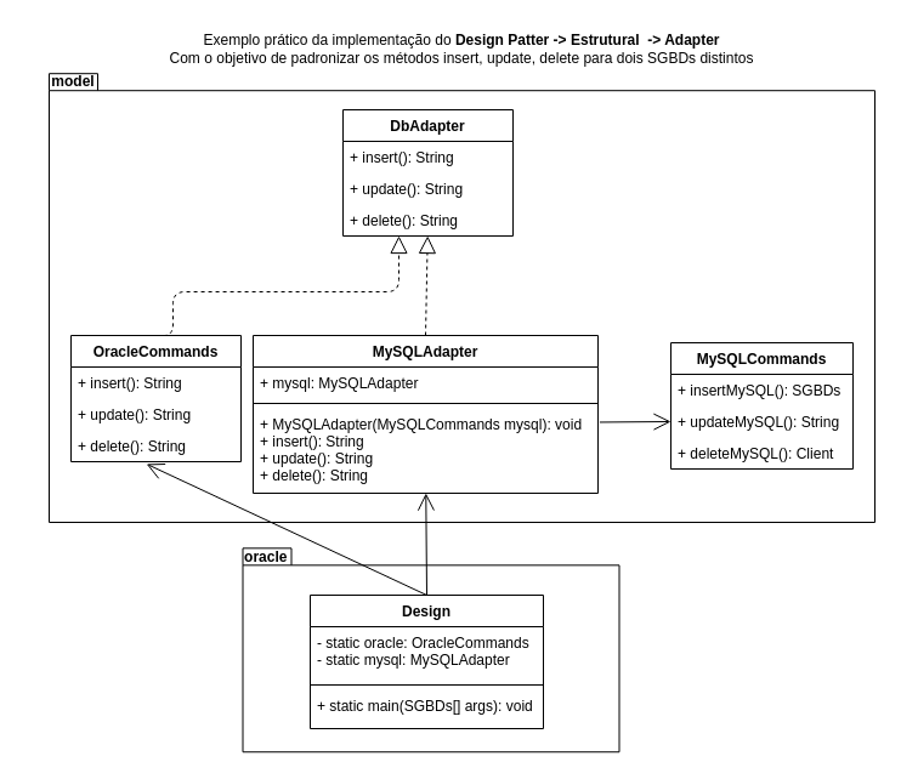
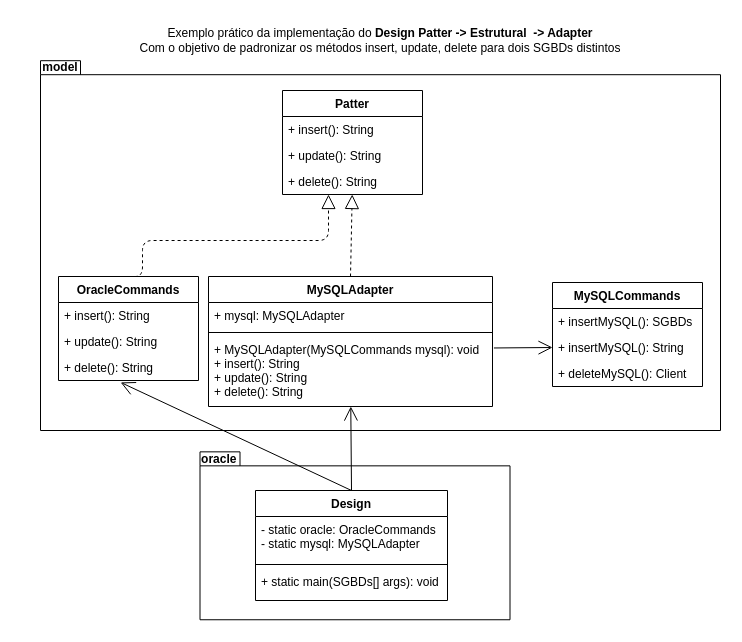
  <mxCell id="0" />
  <mxCell id="1" parent="0" />
  <mxCell id="2" value="" style="group" vertex="1" connectable="0" parent="1"><mxGeometry x="20" y="53" width="700" height="377" as="geometry" /></mxCell>
  <mxCell id="3" value="" style="shape=folder;fontStyle=1;spacingTop=10;tabWidth=40;tabHeight=14;tabPosition=left;html=1;" vertex="1" parent="2"><mxGeometry x="20" y="7.191" width="680" height="369.809" as="geometry" /></mxCell>
  <mxCell id="4" value="model" style="text;align=center;fontStyle=1;verticalAlign=middle;spacingLeft=3;spacingRight=3;strokeColor=none;rotatable=0;points=[[0,0.5],[1,0.5]];portConstraint=eastwest;" vertex="1" parent="2"><mxGeometry width="80" height="26.708" as="geometry" /></mxCell>
  <mxCell id="5" value="Exemplo prático da implementação do &lt;b&gt;Design Patter -&amp;gt; Estrutural&amp;nbsp; -&amp;gt; Adapter&lt;/b&gt;&lt;br&gt;Com o objetivo de padronizar os métodos insert, update, delete para dois SGBDs distintos" style="text;html=1;strokeColor=none;fillColor=none;align=center;verticalAlign=middle;whiteSpace=wrap;rounded=0;" vertex="1" parent="1"><mxGeometry x="135" y="20" width="490" height="40" as="geometry" /></mxCell>
- <mxCell id="6" value="DbAdapter" style="swimlane;fontStyle=1;childLayout=stackLayout;horizontal=1;startSize=26;fillColor=none;horizontalStack=0;resizeParent=1;resizeParentMax=0;resizeLast=0;collapsible=1;marginBottom=0;" vertex="1" parent="1"><mxGeometry x="282" y="90" width="140" height="104" as="geometry"><mxRectangle x="340" y="180" width="90" height="26" as="alternateBounds" /></mxGeometry></mxCell>
+ <mxCell id="6" value="Patter" style="swimlane;fontStyle=1;childLayout=stackLayout;horizontal=1;startSize=26;fillColor=none;horizontalStack=0;resizeParent=1;resizeParentMax=0;resizeLast=0;collapsible=1;marginBottom=0;" vertex="1" parent="1"><mxGeometry x="282" y="90" width="140" height="104" as="geometry"><mxRectangle x="340" y="180" width="90" height="26" as="alternateBounds" /></mxGeometry></mxCell>
  <mxCell id="7" value="+ insert(): String" style="text;strokeColor=none;fillColor=none;align=left;verticalAlign=top;spacingLeft=4;spacingRight=4;overflow=hidden;rotatable=0;points=[[0,0.5],[1,0.5]];portConstraint=eastwest;" vertex="1" parent="6"><mxGeometry y="26" width="140" height="26" as="geometry" /></mxCell>
  <mxCell id="8" value="+ update(): String" style="text;strokeColor=none;fillColor=none;align=left;verticalAlign=top;spacingLeft=4;spacingRight=4;overflow=hidden;rotatable=0;points=[[0,0.5],[1,0.5]];portConstraint=eastwest;" vertex="1" parent="6"><mxGeometry y="52" width="140" height="26" as="geometry" /></mxCell>
  <mxCell id="9" value="+ delete(): String" style="text;strokeColor=none;fillColor=none;align=left;verticalAlign=top;spacingLeft=4;spacingRight=4;overflow=hidden;rotatable=0;points=[[0,0.5],[1,0.5]];portConstraint=eastwest;" vertex="1" parent="6"><mxGeometry y="78" width="140" height="26" as="geometry" /></mxCell>
  <mxCell id="10" value="MySQLAdapter" style="swimlane;fontStyle=1;align=center;verticalAlign=top;childLayout=stackLayout;horizontal=1;startSize=26;horizontalStack=0;resizeParent=1;resizeParentMax=0;resizeLast=0;collapsible=1;marginBottom=0;" vertex="1" parent="1"><mxGeometry x="208" y="276" width="284" height="130" as="geometry" /></mxCell>
  <mxCell id="11" value="+ mysql: MySQLAdapter" style="text;strokeColor=none;fillColor=none;align=left;verticalAlign=top;spacingLeft=4;spacingRight=4;overflow=hidden;rotatable=0;points=[[0,0.5],[1,0.5]];portConstraint=eastwest;" vertex="1" parent="10"><mxGeometry y="26" width="284" height="26" as="geometry" /></mxCell>
  <mxCell id="12" value="" style="line;strokeWidth=1;fillColor=none;align=left;verticalAlign=middle;spacingTop=-1;spacingLeft=3;spacingRight=3;rotatable=0;labelPosition=right;points=[];portConstraint=eastwest;" vertex="1" parent="10"><mxGeometry y="52" width="284" height="8" as="geometry" /></mxCell>
  <mxCell id="13" value="+ MySQLAdapter(MySQLCommands mysql): void&#10;+ insert(): String&#10;+ update(): String&#10;+ delete(): String" style="text;strokeColor=none;fillColor=none;align=left;verticalAlign=top;spacingLeft=4;spacingRight=4;overflow=hidden;rotatable=0;points=[[0,0.5],[1,0.5]];portConstraint=eastwest;" vertex="1" parent="10"><mxGeometry y="60" width="284" height="70" as="geometry" /></mxCell>
  <mxCell id="14" value="" style="endArrow=block;dashed=1;endFill=0;endSize=12;html=1;exitX=0.5;exitY=0;exitDx=0;exitDy=0;" edge="1" parent="1" source="10" target="9"><mxGeometry width="160" relative="1" as="geometry"><mxPoint x="242" y="250" as="sourcePoint" /><mxPoint x="351" y="200" as="targetPoint" /></mxGeometry></mxCell>
  <mxCell id="15" value="OracleCommands" style="swimlane;fontStyle=1;childLayout=stackLayout;horizontal=1;startSize=26;fillColor=none;horizontalStack=0;resizeParent=1;resizeParentMax=0;resizeLast=0;collapsible=1;marginBottom=0;" vertex="1" parent="1"><mxGeometry x="58" y="276" width="140" height="104" as="geometry"><mxRectangle x="340" y="180" width="90" height="26" as="alternateBounds" /></mxGeometry></mxCell>
  <mxCell id="16" value="+ insert(): String" style="text;strokeColor=none;fillColor=none;align=left;verticalAlign=top;spacingLeft=4;spacingRight=4;overflow=hidden;rotatable=0;points=[[0,0.5],[1,0.5]];portConstraint=eastwest;" vertex="1" parent="15"><mxGeometry y="26" width="140" height="26" as="geometry" /></mxCell>
  <mxCell id="17" value="+ update(): String" style="text;strokeColor=none;fillColor=none;align=left;verticalAlign=top;spacingLeft=4;spacingRight=4;overflow=hidden;rotatable=0;points=[[0,0.5],[1,0.5]];portConstraint=eastwest;" vertex="1" parent="15"><mxGeometry y="52" width="140" height="26" as="geometry" /></mxCell>
  <mxCell id="18" value="+ delete(): String" style="text;strokeColor=none;fillColor=none;align=left;verticalAlign=top;spacingLeft=4;spacingRight=4;overflow=hidden;rotatable=0;points=[[0,0.5],[1,0.5]];portConstraint=eastwest;" vertex="1" parent="15"><mxGeometry y="78" width="140" height="26" as="geometry" /></mxCell>
  <mxCell id="19" value="" style="endArrow=block;dashed=1;endFill=0;endSize=12;html=1;exitX=0.5;exitY=0;exitDx=0;exitDy=0;edgeStyle=orthogonalEdgeStyle;" edge="1" parent="1" source="15" target="9"><mxGeometry width="160" relative="1" as="geometry"><mxPoint x="362" y="280" as="sourcePoint" /><mxPoint x="352" y="200" as="targetPoint" /><Array as="points"><mxPoint x="142" y="276" /><mxPoint x="142" y="240" /><mxPoint x="328" y="240" /></Array></mxGeometry></mxCell>
  <mxCell id="20" value="MySQLCommands" style="swimlane;fontStyle=1;childLayout=stackLayout;horizontal=1;startSize=26;fillColor=none;horizontalStack=0;resizeParent=1;resizeParentMax=0;resizeLast=0;collapsible=1;marginBottom=0;" vertex="1" parent="1"><mxGeometry x="552" y="282" width="150" height="104" as="geometry"><mxRectangle x="340" y="180" width="90" height="26" as="alternateBounds" /></mxGeometry></mxCell>
  <mxCell id="21" value="+ insertMySQL(): SGBDs" style="text;strokeColor=none;fillColor=none;align=left;verticalAlign=top;spacingLeft=4;spacingRight=4;overflow=hidden;rotatable=0;points=[[0,0.5],[1,0.5]];portConstraint=eastwest;" vertex="1" parent="20"><mxGeometry y="26" width="150" height="26" as="geometry" /></mxCell>
- <mxCell id="22" value="+ updateMySQL(): String" style="text;strokeColor=none;fillColor=none;align=left;verticalAlign=top;spacingLeft=4;spacingRight=4;overflow=hidden;rotatable=0;points=[[0,0.5],[1,0.5]];portConstraint=eastwest;" vertex="1" parent="20"><mxGeometry y="52" width="150" height="26" as="geometry" /></mxCell>
+ <mxCell id="22" value="+ insertMySQL(): String" style="text;strokeColor=none;fillColor=none;align=left;verticalAlign=top;spacingLeft=4;spacingRight=4;overflow=hidden;rotatable=0;points=[[0,0.5],[1,0.5]];portConstraint=eastwest;" vertex="1" parent="20"><mxGeometry y="52" width="150" height="26" as="geometry" /></mxCell>
  <mxCell id="23" value="+ deleteMySQL(): Client" style="text;strokeColor=none;fillColor=none;align=left;verticalAlign=top;spacingLeft=4;spacingRight=4;overflow=hidden;rotatable=0;points=[[0,0.5],[1,0.5]];portConstraint=eastwest;" vertex="1" parent="20"><mxGeometry y="78" width="150" height="26" as="geometry" /></mxCell>
  <mxCell id="24" value="" style="endArrow=open;endFill=1;endSize=12;html=1;exitX=1.005;exitY=0.164;exitDx=0;exitDy=0;exitPerimeter=0;entryX=0;entryY=0.5;entryDx=0;entryDy=0;" edge="1" parent="1" source="13" target="22"><mxGeometry width="160" relative="1" as="geometry"><mxPoint x="348" y="250" as="sourcePoint" /><mxPoint x="508" y="250" as="targetPoint" /></mxGeometry></mxCell>
  <mxCell id="25" value="" style="group" vertex="1" connectable="0" parent="1"><mxGeometry x="192.5" y="450.002" width="317" height="169.248" as="geometry" /></mxCell>
  <mxCell id="26" value="" style="shape=folder;fontStyle=1;spacingTop=10;tabWidth=40;tabHeight=14;tabPosition=left;html=1;" vertex="1" parent="25"><mxGeometry x="7" y="1.348" width="310" height="167.9" as="geometry" /></mxCell>
  <mxCell id="27" value="oracle" style="text;align=center;fontStyle=1;verticalAlign=middle;spacingLeft=3;spacingRight=3;strokeColor=none;rotatable=0;points=[[0,0.5],[1,0.5]];portConstraint=eastwest;" vertex="1" parent="25"><mxGeometry width="52.571" height="15.586" as="geometry" /></mxCell>
  <mxCell id="28" value="Design" style="swimlane;fontStyle=1;align=center;verticalAlign=top;childLayout=stackLayout;horizontal=1;startSize=26;horizontalStack=0;resizeParent=1;resizeParentMax=0;resizeLast=0;collapsible=1;marginBottom=0;" vertex="1" parent="25"><mxGeometry x="62.5" y="39.998" width="192" height="110" as="geometry" /></mxCell>
  <mxCell id="29" value="- static oracle: OracleCommands&#10;- static mysql: MySQLAdapter" style="text;strokeColor=none;fillColor=none;align=left;verticalAlign=top;spacingLeft=4;spacingRight=4;overflow=hidden;rotatable=0;points=[[0,0.5],[1,0.5]];portConstraint=eastwest;" vertex="1" parent="28"><mxGeometry y="26" width="192" height="44" as="geometry" /></mxCell>
  <mxCell id="30" value="" style="line;strokeWidth=1;fillColor=none;align=left;verticalAlign=middle;spacingTop=-1;spacingLeft=3;spacingRight=3;rotatable=0;labelPosition=right;points=[];portConstraint=eastwest;" vertex="1" parent="28"><mxGeometry y="70" width="192" height="8" as="geometry" /></mxCell>
  <mxCell id="31" value="+ static main(SGBDs[] args): void" style="text;strokeColor=none;fillColor=none;align=left;verticalAlign=top;spacingLeft=4;spacingRight=4;overflow=hidden;rotatable=0;points=[[0,0.5],[1,0.5]];portConstraint=eastwest;" vertex="1" parent="28"><mxGeometry y="78" width="192" height="32" as="geometry" /></mxCell>
  <mxCell id="32" value="" style="endArrow=open;endFill=1;endSize=12;html=1;exitX=0.5;exitY=0;exitDx=0;exitDy=0;" edge="1" parent="1" source="28" target="13"><mxGeometry width="160" relative="1" as="geometry"><mxPoint x="503.42" y="357.48" as="sourcePoint" /><mxPoint x="562" y="357" as="targetPoint" /></mxGeometry></mxCell>
  <mxCell id="33" value="" style="endArrow=open;endFill=1;endSize=12;html=1;exitX=0.5;exitY=0;exitDx=0;exitDy=0;entryX=0.444;entryY=1.074;entryDx=0;entryDy=0;entryPerimeter=0;" edge="1" parent="1" source="28" target="18"><mxGeometry width="160" relative="1" as="geometry"><mxPoint x="361" y="500" as="sourcePoint" /><mxPoint x="360.294" y="416" as="targetPoint" /></mxGeometry></mxCell>
